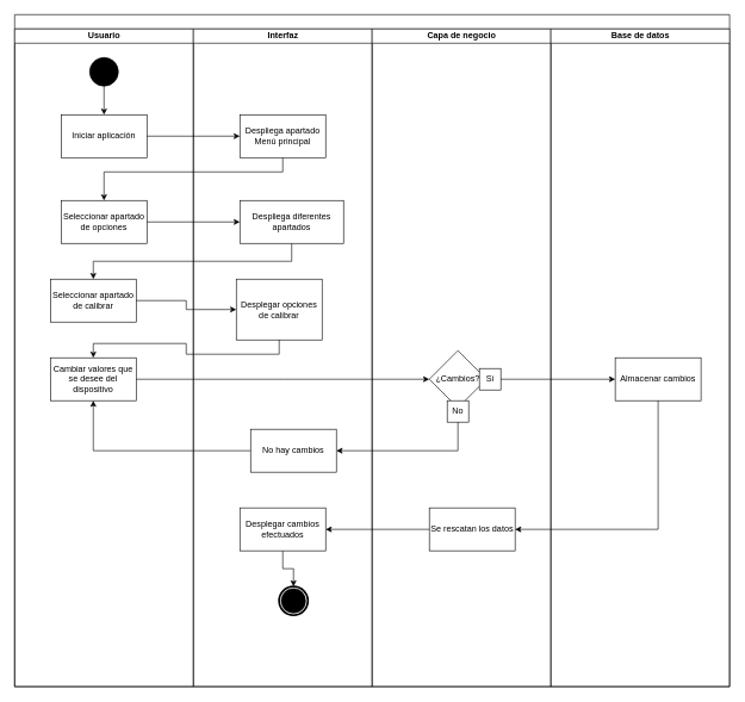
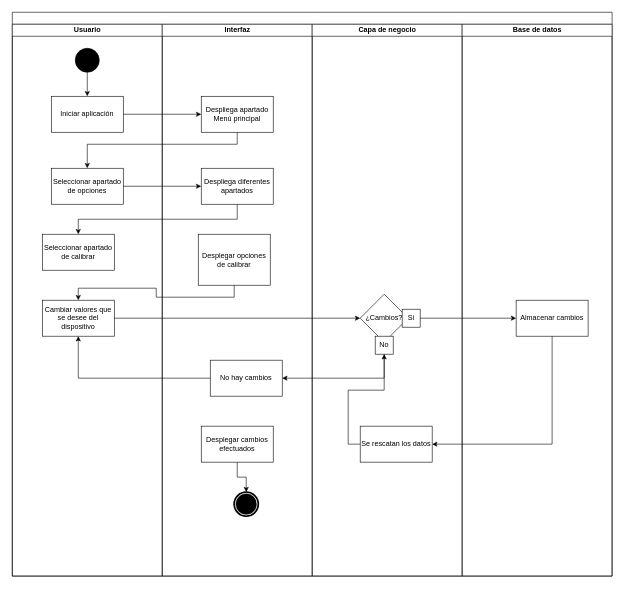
  <mxCell id="0" />
  <mxCell id="1" parent="0" />
  <mxCell id="2" value="" style="swimlane;html=1;childLayout=stackLayout;startSize=20;rounded=0;shadow=0;comic=0;labelBackgroundColor=none;strokeWidth=1;fontFamily=Verdana;fontSize=12;align=center;direction=east;" vertex="1" parent="1"><mxGeometry x="20" y="20" width="1000" height="940" as="geometry"><mxRectangle y="20" width="70" height="30" as="alternateBounds" /></mxGeometry></mxCell>
  <mxCell id="3" value="Usuario" style="swimlane;html=1;startSize=20;" vertex="1" parent="2"><mxGeometry y="20" width="250" height="920" as="geometry" /></mxCell>
  <mxCell id="4" style="edgeStyle=orthogonalEdgeStyle;rounded=0;orthogonalLoop=1;jettySize=auto;html=1;entryX=0.5;entryY=0;entryDx=0;entryDy=0;" edge="1" parent="3" source="5" target="6"><mxGeometry relative="1" as="geometry" /></mxCell>
  <mxCell id="5" value="" style="ellipse;whiteSpace=wrap;html=1;rounded=0;shadow=0;comic=0;labelBackgroundColor=none;strokeWidth=1;fillColor=#000000;fontFamily=Verdana;fontSize=12;align=center;" vertex="1" parent="3"><mxGeometry x="105" y="40" width="40" height="40" as="geometry" /></mxCell>
  <mxCell id="6" value="Iniciar aplicación" style="rounded=0;whiteSpace=wrap;html=1;" vertex="1" parent="3"><mxGeometry x="65" y="120" width="120" height="60" as="geometry" /></mxCell>
  <mxCell id="7" value="Seleccionar apartado de opciones" style="whiteSpace=wrap;html=1;rounded=0;" vertex="1" parent="3"><mxGeometry x="65" y="240" width="120" height="60" as="geometry" /></mxCell>
  <mxCell id="8" value="Seleccionar apartado de calibrar" style="whiteSpace=wrap;html=1;rounded=0;" vertex="1" parent="3"><mxGeometry x="50" y="350" width="120" height="60" as="geometry" /></mxCell>
  <mxCell id="9" value="Cambiar valores que se desee del dispositivo" style="whiteSpace=wrap;html=1;rounded=0;" vertex="1" parent="3"><mxGeometry x="50" y="460" width="120" height="60" as="geometry" /></mxCell>
  <mxCell id="10" value="Interfaz" style="swimlane;html=1;startSize=20;" vertex="1" parent="2"><mxGeometry x="250" y="20" width="250" height="920" as="geometry" /></mxCell>
  <mxCell id="11" value="Despliega apartado Menú principal" style="rounded=0;whiteSpace=wrap;html=1;" vertex="1" parent="10"><mxGeometry x="65" y="120" width="120" height="60" as="geometry" /></mxCell>
- <mxCell id="12" value="&lt;div&gt;Despliega diferentes apartados&lt;/div&gt;" style="whiteSpace=wrap;html=1;rounded=0;" vertex="1" parent="10"><mxGeometry x="65" y="240" width="145" height="60" as="geometry" /></mxCell>
+ <mxCell id="12" value="&lt;div&gt;Despliega diferentes apartados&lt;/div&gt;" style="whiteSpace=wrap;html=1;rounded=0;" vertex="1" parent="10"><mxGeometry x="65" y="240" width="120" height="60" as="geometry" /></mxCell>
  <mxCell id="13" value="Desplegar opciones de calibrar" style="whiteSpace=wrap;html=1;rounded=0;" vertex="1" parent="10"><mxGeometry x="60" y="350" width="120" height="85" as="geometry" /></mxCell>
  <mxCell id="14" value="" style="shape=mxgraph.bpmn.shape;html=1;verticalLabelPosition=bottom;labelBackgroundColor=#ffffff;verticalAlign=top;perimeter=ellipsePerimeter;outline=end;symbol=terminate;rounded=0;shadow=0;comic=0;strokeWidth=1;fontFamily=Verdana;fontSize=12;align=center;" vertex="1" parent="10"><mxGeometry x="120" y="780" width="40" height="40" as="geometry" /></mxCell>
  <mxCell id="15" value="No hay cambios" style="whiteSpace=wrap;html=1;rounded=0;" vertex="1" parent="10"><mxGeometry x="80" y="560" width="120" height="60" as="geometry" /></mxCell>
  <mxCell id="16" style="edgeStyle=orthogonalEdgeStyle;rounded=0;orthogonalLoop=1;jettySize=auto;html=1;exitX=0.5;exitY=1;exitDx=0;exitDy=0;entryX=0.5;entryY=0;entryDx=0;entryDy=0;" edge="1" parent="10" source="17" target="14"><mxGeometry relative="1" as="geometry" /></mxCell>
  <mxCell id="17" value="Desplegar cambios efectuados" style="whiteSpace=wrap;html=1;rounded=0;" vertex="1" parent="10"><mxGeometry x="65" y="670" width="120" height="60" as="geometry" /></mxCell>
  <mxCell id="18" value="Capa de negocio" style="swimlane;html=1;startSize=20;" vertex="1" parent="2"><mxGeometry x="500" y="20" width="250" height="920" as="geometry"><mxRectangle x="500" y="20" width="40" height="970" as="alternateBounds" /></mxGeometry></mxCell>
  <mxCell id="19" value="Se rescatan los datos" style="whiteSpace=wrap;html=1;rounded=0;" vertex="1" parent="18"><mxGeometry x="80" y="670" width="120" height="60" as="geometry" /></mxCell>
  <mxCell id="20" value="¿Cambios?" style="rhombus;whiteSpace=wrap;html=1;" vertex="1" parent="18"><mxGeometry x="80" y="450" width="80" height="80" as="geometry" /></mxCell>
  <mxCell id="21" value="Si" style="whiteSpace=wrap;html=1;aspect=fixed;" vertex="1" parent="18"><mxGeometry x="150" y="475" width="30" height="30" as="geometry" /></mxCell>
  <mxCell id="22" value="No" style="whiteSpace=wrap;html=1;aspect=fixed;" vertex="1" parent="18"><mxGeometry x="105" y="520" width="30" height="30" as="geometry" /></mxCell>
  <mxCell id="23" value="Base de datos" style="swimlane;html=1;startSize=20;" vertex="1" parent="2"><mxGeometry x="750" y="20" width="250" height="920" as="geometry"><mxRectangle x="500" y="20" width="40" height="970" as="alternateBounds" /></mxGeometry></mxCell>
  <mxCell id="24" value="Almacenar cambios" style="whiteSpace=wrap;html=1;rounded=0;" vertex="1" parent="23"><mxGeometry x="90" y="460" width="120" height="60" as="geometry" /></mxCell>
  <mxCell id="25" style="edgeStyle=orthogonalEdgeStyle;rounded=0;orthogonalLoop=1;jettySize=auto;html=1;entryX=0;entryY=0.5;entryDx=0;entryDy=0;" edge="1" parent="2" source="6" target="11"><mxGeometry relative="1" as="geometry" /></mxCell>
  <mxCell id="26" value="" style="edgeStyle=orthogonalEdgeStyle;rounded=0;orthogonalLoop=1;jettySize=auto;html=1;" edge="1" parent="2" source="11" target="7"><mxGeometry relative="1" as="geometry"><Array as="points"><mxPoint x="375" y="220" /><mxPoint x="125" y="220" /></Array></mxGeometry></mxCell>
  <mxCell id="27" value="" style="edgeStyle=orthogonalEdgeStyle;rounded=0;orthogonalLoop=1;jettySize=auto;html=1;entryX=0;entryY=0.5;entryDx=0;entryDy=0;exitX=1;exitY=0.5;exitDx=0;exitDy=0;" edge="1" parent="2" source="7" target="12"><mxGeometry relative="1" as="geometry"><mxPoint x="210" y="290" as="sourcePoint" /><Array as="points" /></mxGeometry></mxCell>
  <mxCell id="28" style="edgeStyle=orthogonalEdgeStyle;rounded=0;orthogonalLoop=1;jettySize=auto;html=1;exitX=0.5;exitY=1;exitDx=0;exitDy=0;entryX=0.5;entryY=0;entryDx=0;entryDy=0;" edge="1" parent="2" source="12" target="8"><mxGeometry relative="1" as="geometry" /></mxCell>
- <mxCell id="29" style="edgeStyle=orthogonalEdgeStyle;rounded=0;orthogonalLoop=1;jettySize=auto;html=1;exitX=1;exitY=0.5;exitDx=0;exitDy=0;entryX=0;entryY=0.5;entryDx=0;entryDy=0;" edge="1" parent="2" source="8" target="13"><mxGeometry relative="1" as="geometry" /></mxCell>
  <mxCell id="30" style="edgeStyle=orthogonalEdgeStyle;rounded=0;orthogonalLoop=1;jettySize=auto;html=1;exitX=0.5;exitY=1;exitDx=0;exitDy=0;entryX=0.5;entryY=0;entryDx=0;entryDy=0;" edge="1" parent="2" source="13" target="9"><mxGeometry relative="1" as="geometry" /></mxCell>
  <mxCell id="31" style="edgeStyle=orthogonalEdgeStyle;rounded=0;orthogonalLoop=1;jettySize=auto;html=1;exitX=1;exitY=0.5;exitDx=0;exitDy=0;entryX=0;entryY=0.5;entryDx=0;entryDy=0;" edge="1" parent="2" source="9"><mxGeometry relative="1" as="geometry"><mxPoint x="580" y="510" as="targetPoint" /></mxGeometry></mxCell>
  <mxCell id="32" style="edgeStyle=orthogonalEdgeStyle;rounded=0;orthogonalLoop=1;jettySize=auto;html=1;exitX=1;exitY=0.5;exitDx=0;exitDy=0;entryX=0;entryY=0.5;entryDx=0;entryDy=0;" edge="1" parent="2" source="21" target="24"><mxGeometry relative="1" as="geometry" /></mxCell>
  <mxCell id="33" style="edgeStyle=orthogonalEdgeStyle;rounded=0;orthogonalLoop=1;jettySize=auto;html=1;exitX=0.5;exitY=1;exitDx=0;exitDy=0;entryX=1;entryY=0.5;entryDx=0;entryDy=0;" edge="1" parent="2" source="22" target="15"><mxGeometry relative="1" as="geometry" /></mxCell>
  <mxCell id="34" style="edgeStyle=orthogonalEdgeStyle;rounded=0;orthogonalLoop=1;jettySize=auto;html=1;exitX=0;exitY=0.5;exitDx=0;exitDy=0;entryX=0.5;entryY=1;entryDx=0;entryDy=0;" edge="1" parent="2" source="15" target="9"><mxGeometry relative="1" as="geometry" /></mxCell>
  <mxCell id="35" style="edgeStyle=orthogonalEdgeStyle;rounded=0;orthogonalLoop=1;jettySize=auto;html=1;exitX=0.5;exitY=1;exitDx=0;exitDy=0;entryX=1;entryY=0.5;entryDx=0;entryDy=0;" edge="1" parent="2" source="24" target="19"><mxGeometry relative="1" as="geometry" /></mxCell>
- <mxCell id="36" style="edgeStyle=orthogonalEdgeStyle;rounded=0;orthogonalLoop=1;jettySize=auto;html=1;exitX=0;exitY=0.5;exitDx=0;exitDy=0;entryX=1;entryY=0.5;entryDx=0;entryDy=0;" edge="1" parent="2" source="19" target="17"><mxGeometry relative="1" as="geometry" /></mxCell>
+ <mxCell id="36" style="edgeStyle=orthogonalEdgeStyle;rounded=0;orthogonalLoop=1;jettySize=auto;html=1;exitX=0;exitY=0.5;exitDx=0;exitDy=0;" edge="1" parent="2" source="19" target="22"><mxGeometry relative="1" as="geometry" /></mxCell>
